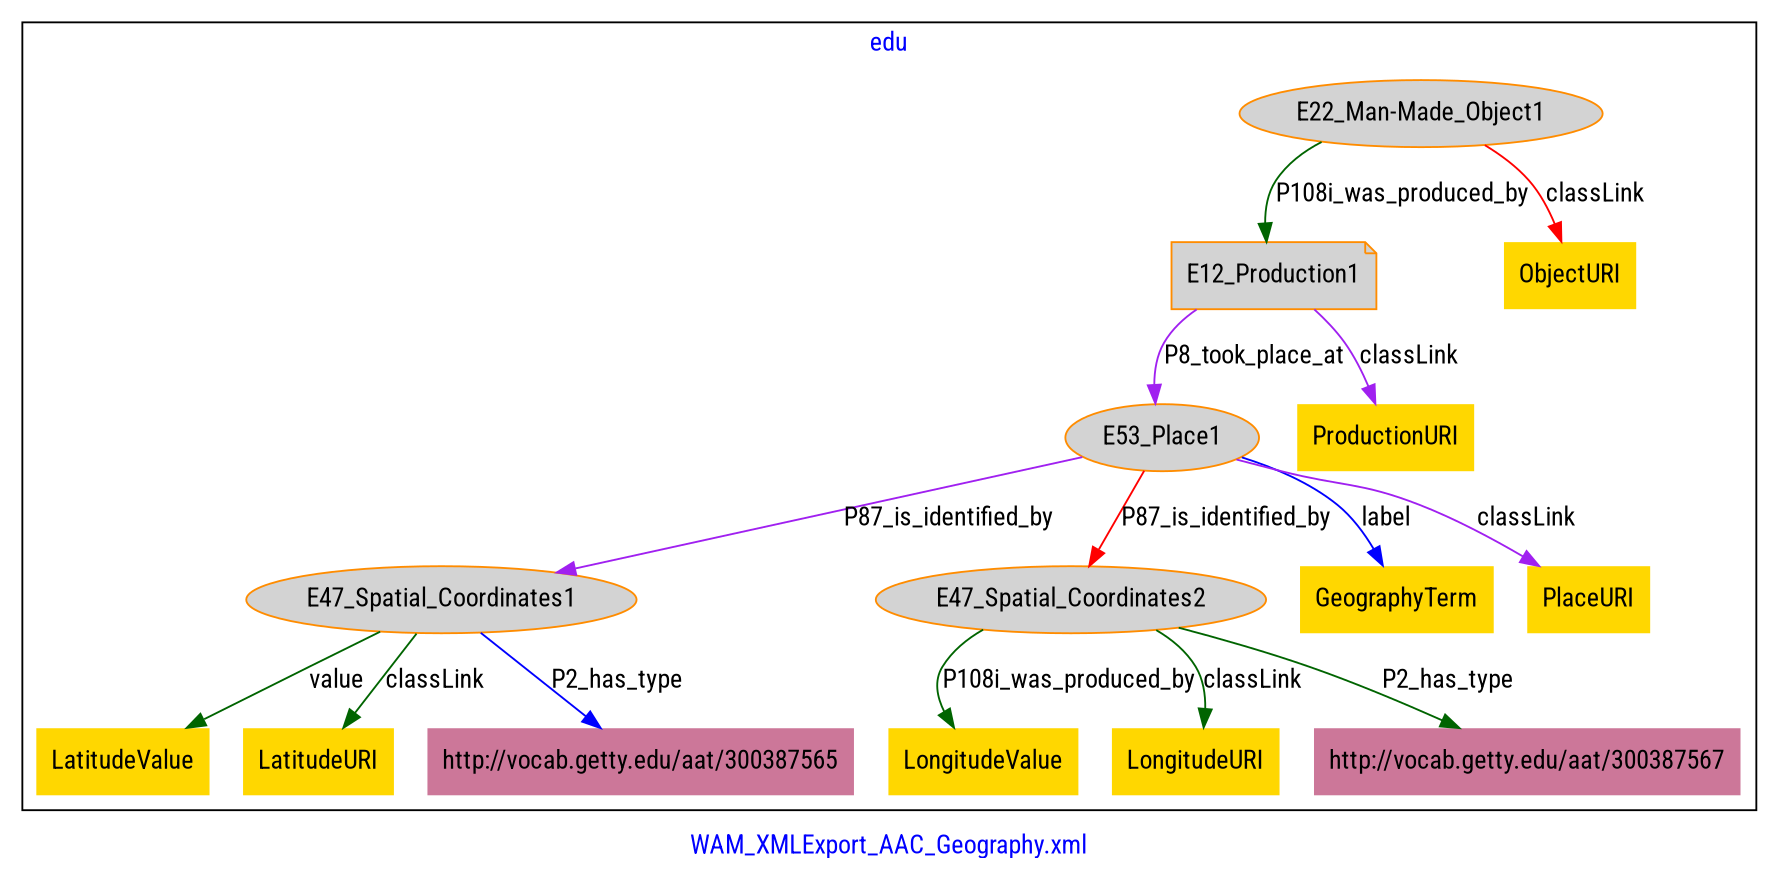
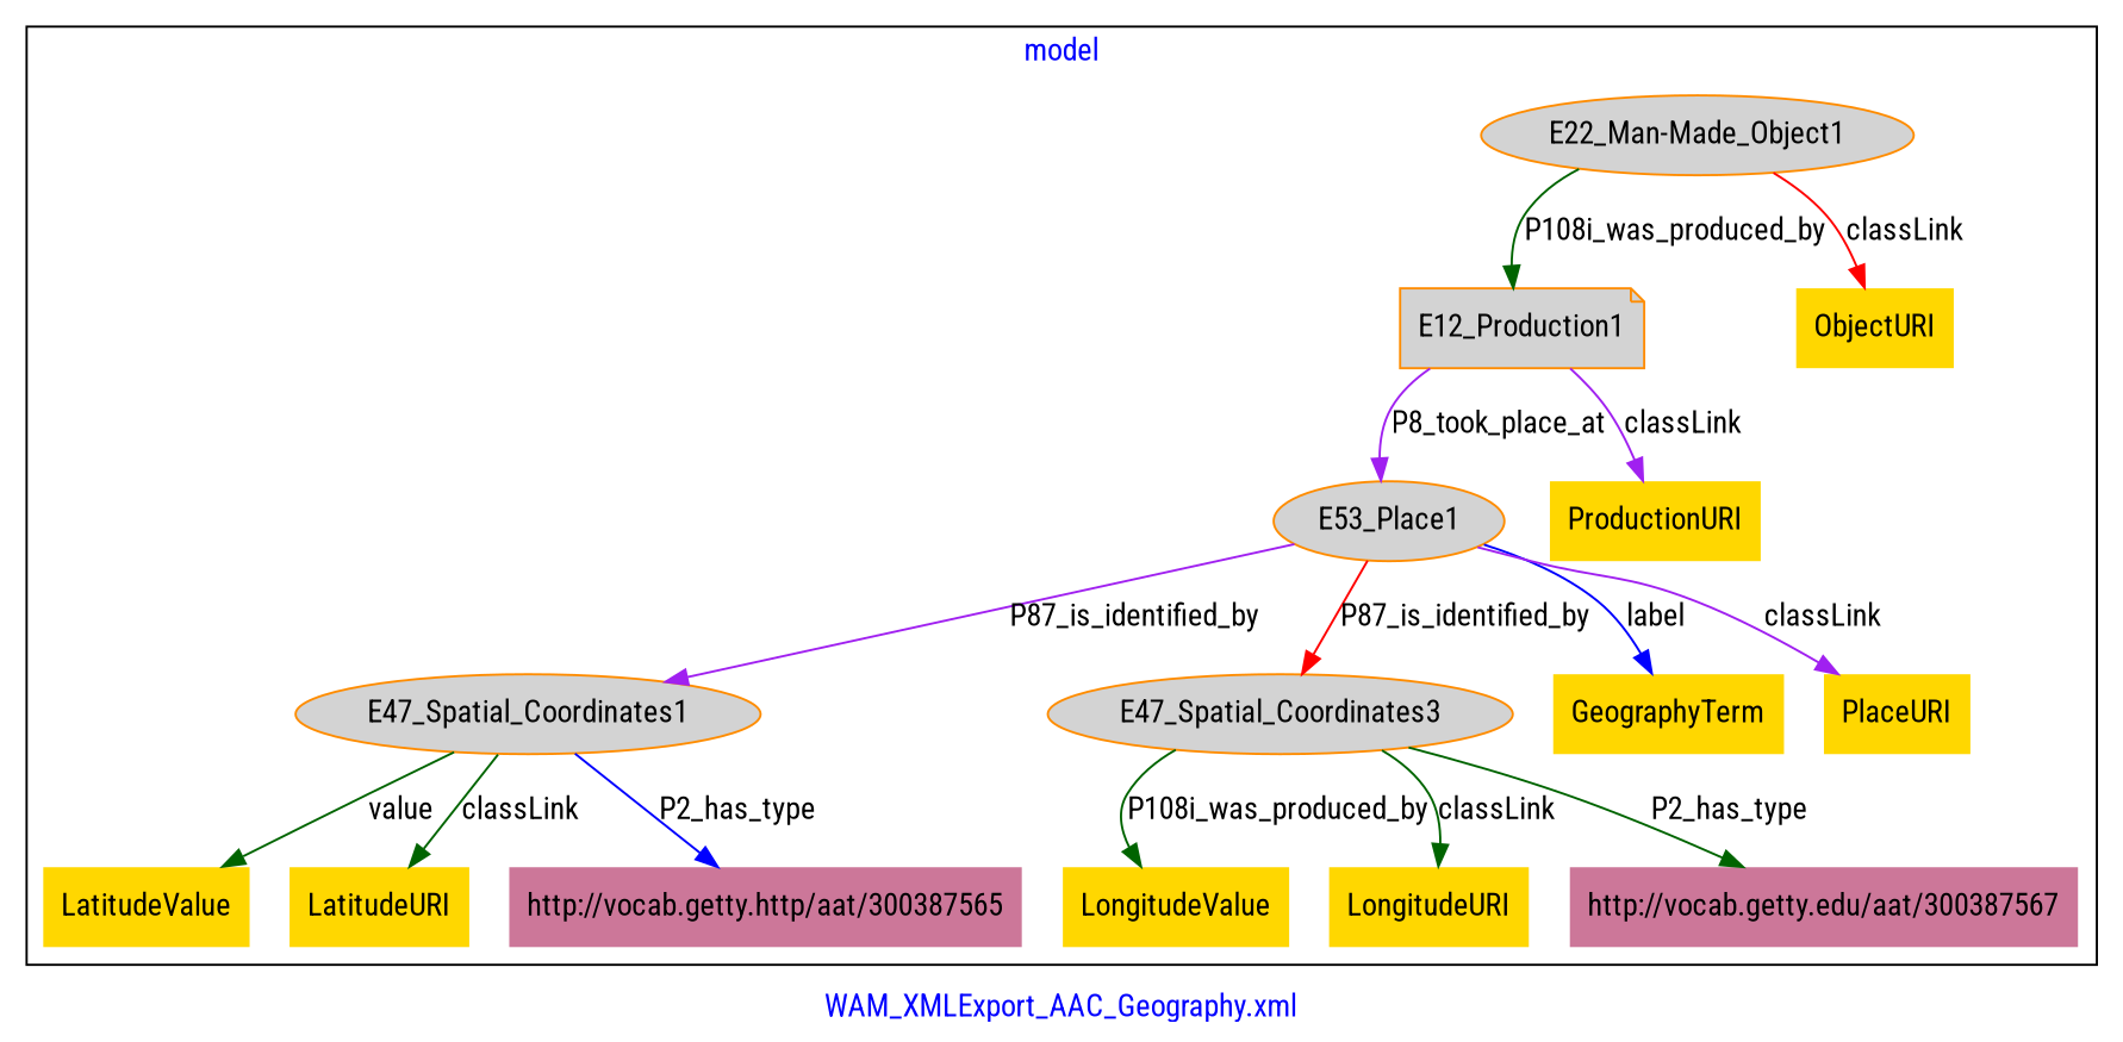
  digraph {
    fontcolor=blue
    fontname="Roboto Condensed"
    label="WAM_XMLExport_AAC_Geography.xml"
    remincross=true
    node [color=darkorange fillcolor=gold fontname="Roboto Condensed" shape=plaintext style=filled]
    edge [color=darkgreen fontcolor=black fontname="Roboto Condensed"]
    n1 [fillcolor=lightgray label=E12_Production1 shape=note]
    n2 [fillcolor=lightgray label=E53_Place1 shape=ellipse]
    n3 [fillcolor=lightgray label="E22_Man-Made_Object1" shape=ellipse]
    n4 [fillcolor=lightgray label=E47_Spatial_Coordinates1 shape=ellipse]
-   n5 [fillcolor=lightgray label=E47_Spatial_Coordinates2 shape=ellipse]
+   n5 [fillcolor=lightgray label=E47_Spatial_Coordinates3 shape=ellipse]
    n6 [color=teal label=LatitudeValue]
    n7 [label=LongitudeValue]
    n8 [label=GeographyTerm]
    n9 [color=teal label=LatitudeURI]
    n10 [color=teal label=ProductionURI]
    n11 [color=teal label=PlaceURI]
    n12 [color=teal label=ObjectURI]
    n13 [color=teal label=LongitudeURI]
    n14 [fillcolor="#CC7799" label="http://vocab.getty.edu/aat/300387567"]
-   n15 [color=teal fillcolor="#CC7799" label="http://vocab.getty.edu/aat/300387565"]
+   n15 [color=teal fillcolor="#CC7799" label="http://vocab.getty.http/aat/300387565"]
    subgraph cluster_1 {
-     label=edu
+     label=model
      n1
      n2
      n3
      n4
      n5
      n6
      n7
      n8
      n9
      n10
      n11
      n12
      n13
      n14
      n15
    }
    n1 -> n2 [color=purple label=P8_took_place_at]
    n1 -> n10 [color=purple label=classLink]
    n2 -> n4 [color=purple label=P87_is_identified_by]
    n2 -> n5 [color=red label=P87_is_identified_by]
    n2 -> n8 [color=blue label=label]
    n2 -> n11 [color=purple label=classLink]
    n3 -> n1 [label=P108i_was_produced_by]
    n3 -> n12 [color=red label=classLink]
    n4 -> n6 [label=value]
    n4 -> n9 [label=classLink]
    n4 -> n15 [color=blue label=P2_has_type]
    n5 -> n7 [label=P108i_was_produced_by]
    n5 -> n13 [label=classLink]
    n5 -> n14 [label=P2_has_type]
  }
